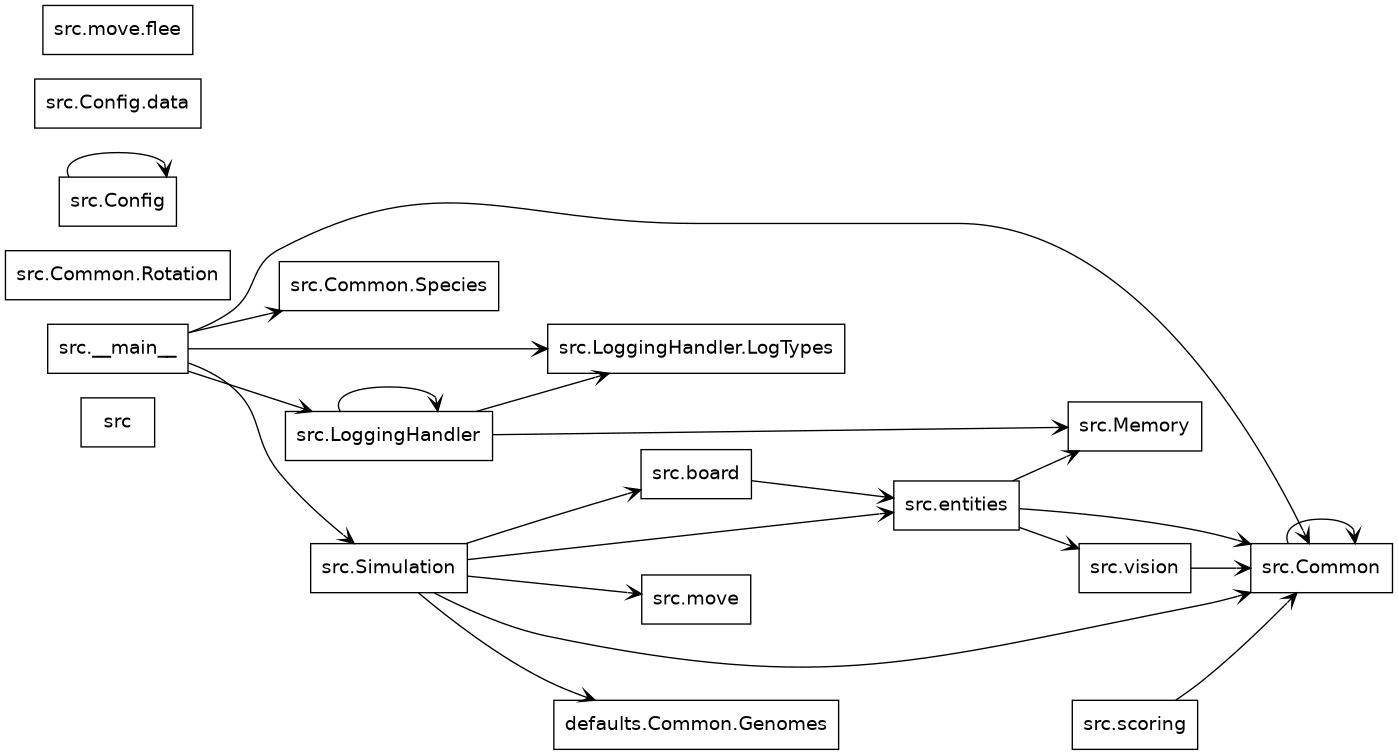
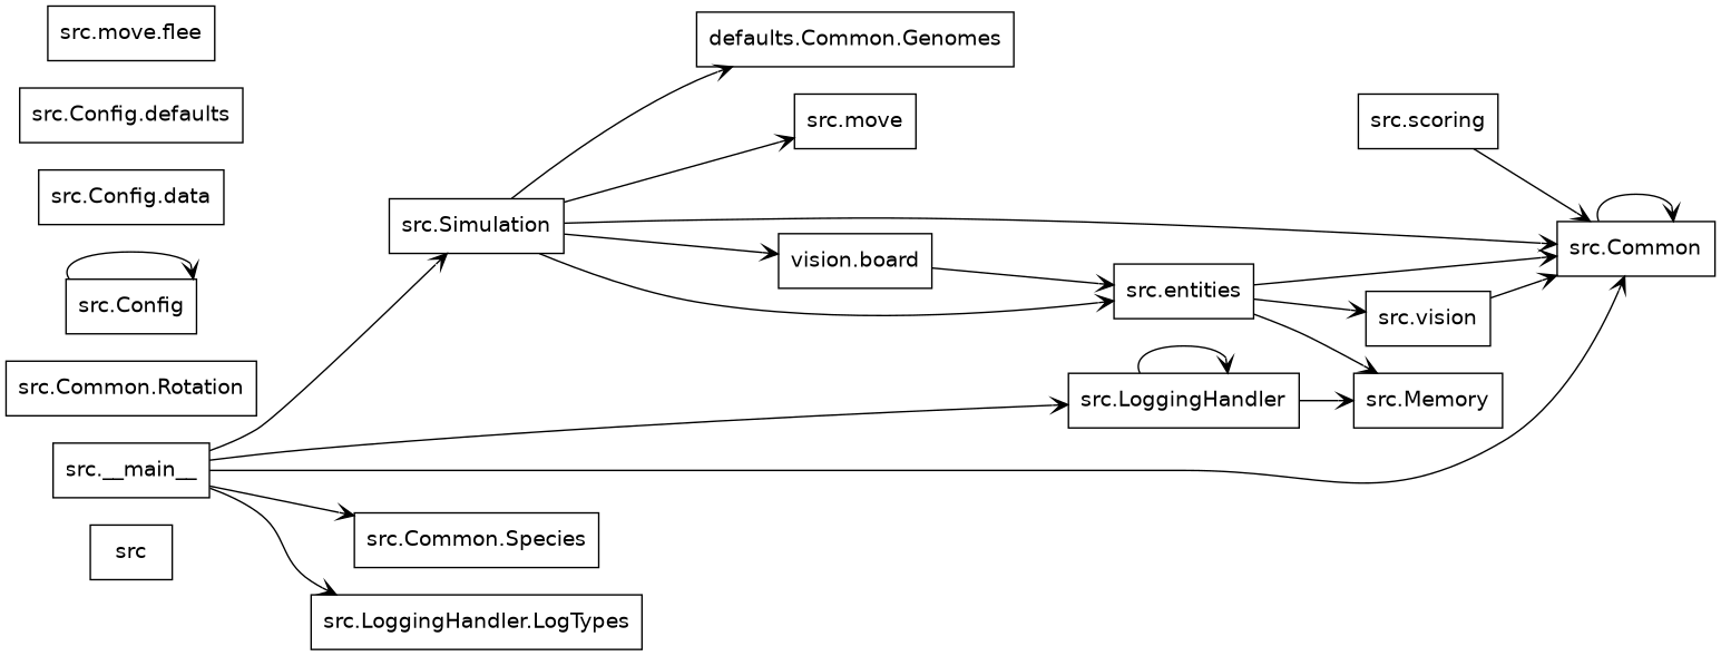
  digraph {
    fontname="DejaVu Sans"
    rankdir=LR
    node [color=black fontname="DejaVu Sans" shape=box style=solid]
    edge [arrowhead=open arrowtail=none fontname="DejaVu Sans"]
    n1 [label=src]
    n2 [label="src.Common"]
    n3 [label="defaults.Common.Genomes"]
    n4 [label="src.Common.Rotation"]
    n5 [label="src.Common.Species"]
    n6 [label="src.Config"]
    n7 [label="src.Config.data"]
+   n8 [label="src.Config.defaults"]
    n9 [label="src.LoggingHandler"]
    n10 [label="src.LoggingHandler.LogTypes"]
    n11 [label="src.Memory"]
    n12 [label="src.Simulation"]
-   n13 [label="src.board"]
+   n13 [label="vision.board"]
    n14 [label="src.entities"]
    n15 [label="src.move"]
    n16 [label="src.vision"]
    n17 [label="src.__main__"]
    n18 [label="src.move.flee"]
    n19 [label="src.scoring"]
    n2 -> n2
    n6 -> n6
    n9 -> n9
-   n9 -> n10
    n9 -> n11
    n12 -> n2
    n12 -> n3
    n12 -> n13
    n12 -> n14
    n12 -> n15
    n13 -> n14
    n14 -> n2
    n14 -> n11
    n14 -> n16
    n16 -> n2
    n17 -> n2
    n17 -> n5
    n17 -> n9
    n17 -> n10
    n17 -> n12
    n19 -> n2
  }
